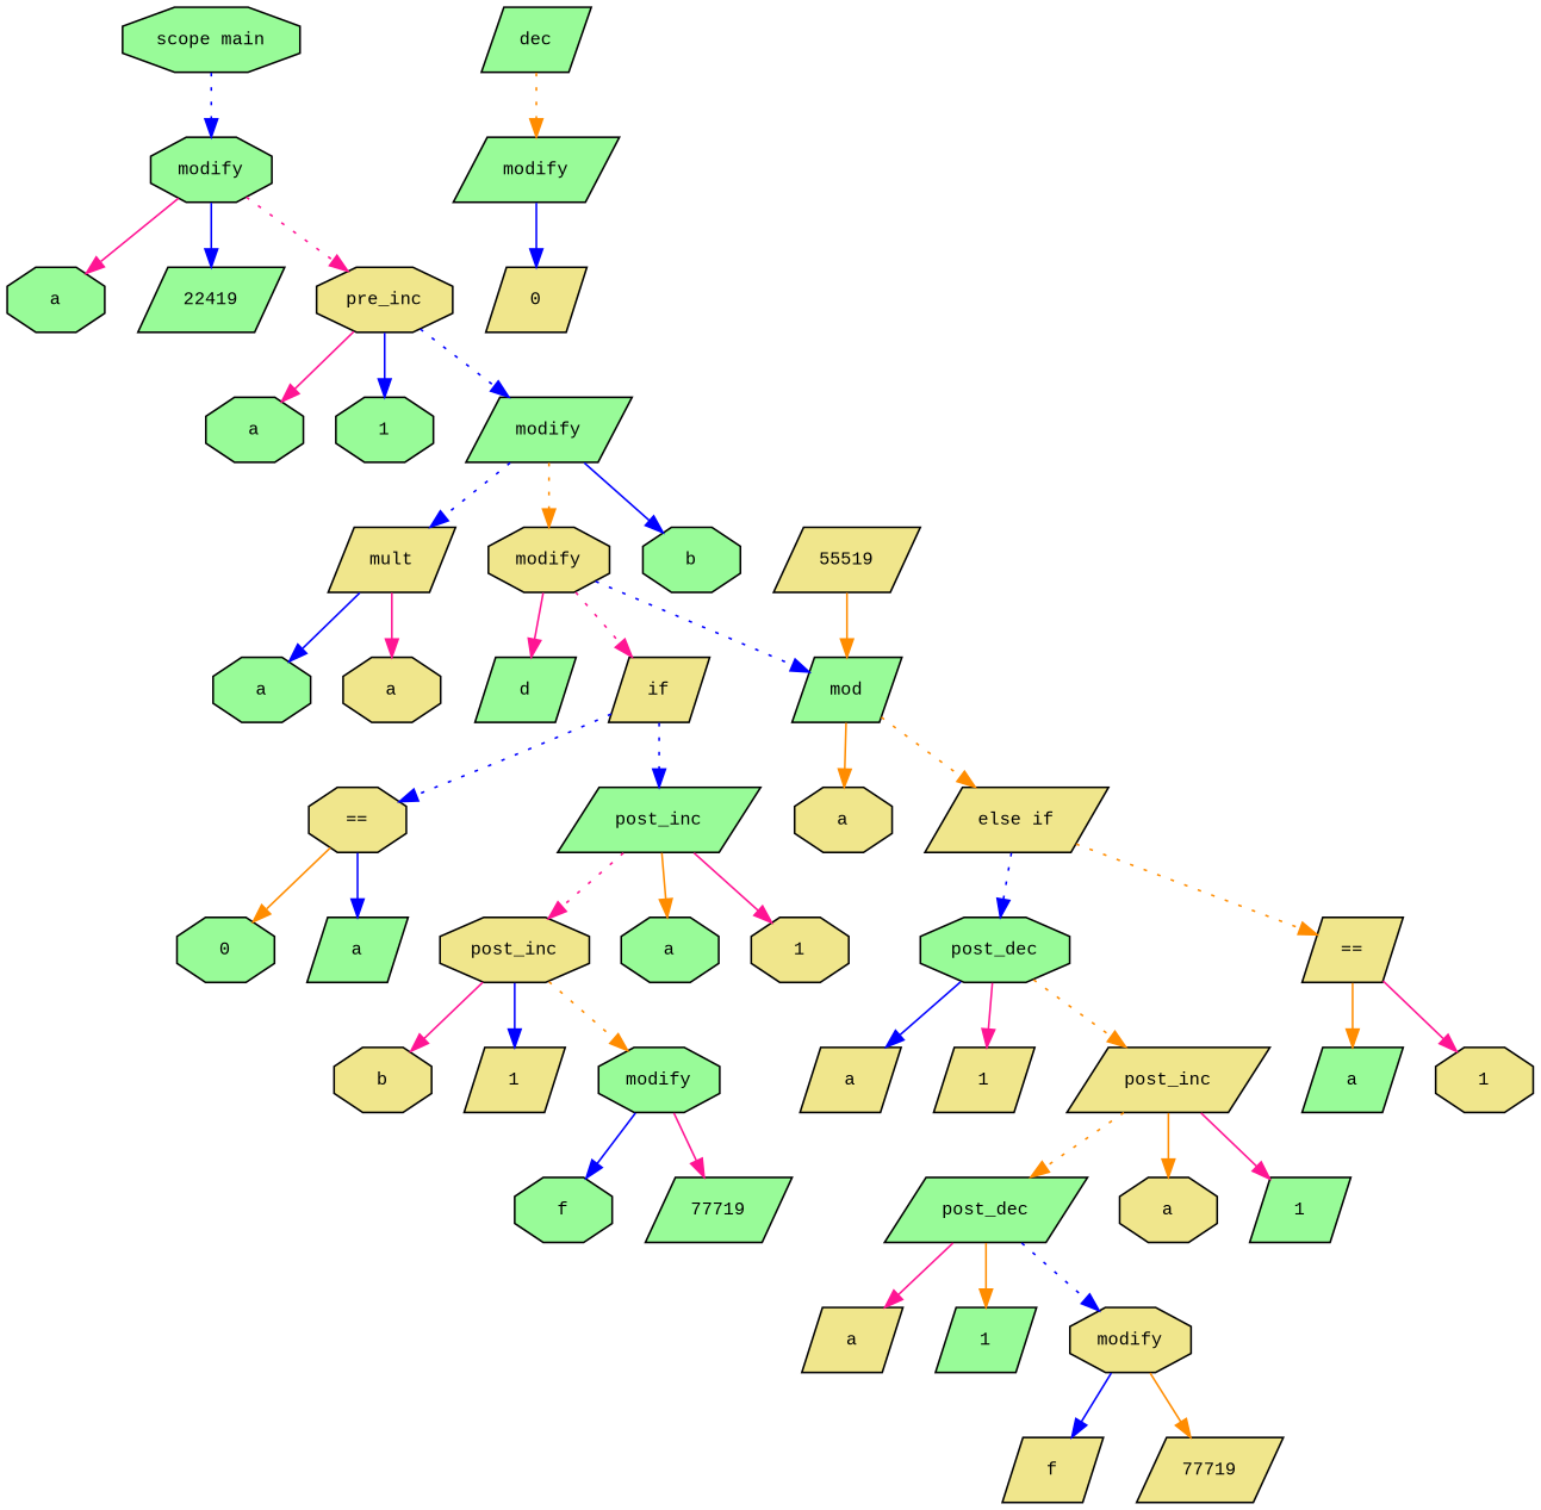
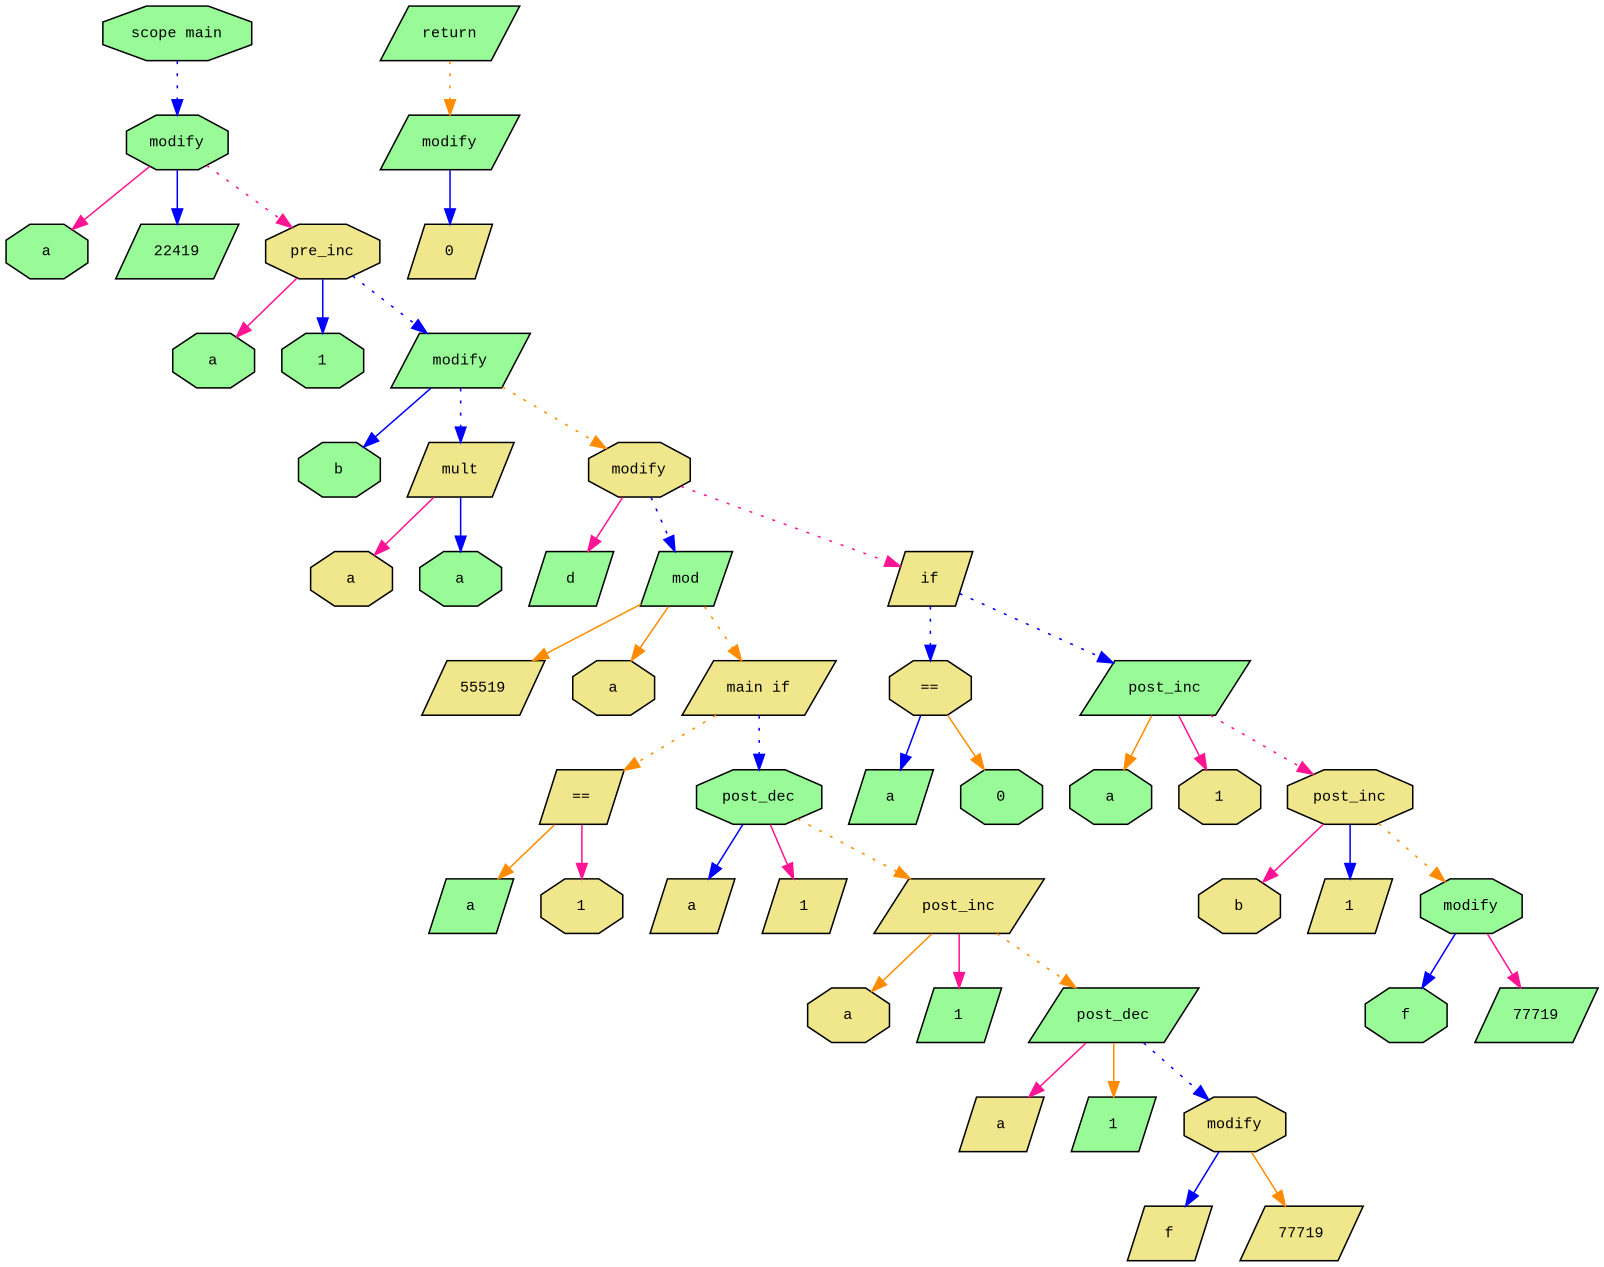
  digraph {
    fontname="Times New Roman"
    fontsize=10
    node [fillcolor=palegreen fontname="Courier New" fontsize=10 shape=parallelogram style=filled]
    edge [color=blue fontname="Times New Roman" fontsize=10]
    n1 [label="scope main" shape=octagon]
    n2 [label=modify shape=octagon]
    n3 [label=a shape=octagon]
    n4 [label=22419]
    n5 [fillcolor=khaki label=pre_inc shape=octagon]
    n6 [label=a shape=octagon]
    n7 [label=1 shape=octagon]
    n8 [label=modify]
    n9 [label=b shape=octagon]
    n10 [fillcolor=khaki label=mult]
    n11 [fillcolor=khaki label=modify shape=octagon]
    n12 [fillcolor=khaki label=a shape=octagon]
    n13 [label=a shape=octagon]
    n14 [label=d]
    n15 [label=mod]
    n16 [fillcolor=khaki label=if]
    n17 [fillcolor=khaki label=55519]
    n18 [fillcolor=khaki label=a shape=octagon]
-   n19 [fillcolor=khaki label="else if"]
+   n19 [fillcolor=khaki label="main if"]
    n20 [fillcolor=khaki label="==" shape=octagon]
    n21 [label=post_inc]
    n22 [label=a]
    n23 [label=0 shape=octagon]
    n24 [label=a shape=octagon]
    n25 [fillcolor=khaki label=1 shape=octagon]
    n26 [fillcolor=khaki label=post_inc shape=octagon]
    n27 [fillcolor=khaki label="=="]
    n28 [label=post_dec shape=octagon]
-   n29 [label=dec]
+   n29 [label=return]
    n30 [label=modify]
    n31 [fillcolor=khaki label=b shape=octagon]
    n32 [fillcolor=khaki label=1]
    n33 [label=modify shape=octagon]
    n34 [label=f shape=octagon]
    n35 [label=77719]
    n36 [label=a]
    n37 [fillcolor=khaki label=1 shape=octagon]
    n38 [fillcolor=khaki label=a]
    n39 [fillcolor=khaki label=1]
    n40 [fillcolor=khaki label=post_inc]
    n41 [fillcolor=khaki label=a shape=octagon]
    n42 [label=1]
    n43 [label=post_dec]
    n44 [fillcolor=khaki label=a]
    n45 [label=1]
    n46 [fillcolor=khaki label=modify shape=octagon]
    n47 [fillcolor=khaki label=f]
    n48 [fillcolor=khaki label=77719]
    n49 [fillcolor=khaki label=0]
    n1 -> n2 [style=dotted]
    n2 -> n3 [color=deeppink]
    n2 -> n4
    n2 -> n5 [color=deeppink style=dotted]
    n5 -> n6 [color=deeppink]
    n5 -> n7
    n5 -> n8 [style=dotted]
    n8 -> n9
    n8 -> n10 [style=dotted]
    n8 -> n11 [color=darkorange style=dotted]
    n10 -> n12 [color=deeppink]
    n10 -> n13
    n11 -> n14 [color=deeppink]
    n11 -> n15 [style=dotted]
    n11 -> n16 [color=deeppink style=dotted]
-   n17 -> n15 [color=darkorange]
+   n15 -> n17 [color=darkorange]
    n15 -> n18 [color=darkorange]
    n15 -> n19 [color=darkorange style=dotted]
    n16 -> n20 [style=dotted]
    n16 -> n21 [style=dotted]
    n19 -> n27 [color=darkorange style=dotted]
    n19 -> n28 [style=dotted]
    n20 -> n22
    n20 -> n23 [color=darkorange]
    n21 -> n24 [color=darkorange]
    n21 -> n25 [color=deeppink]
    n21 -> n26 [color=deeppink style=dotted]
    n26 -> n31 [color=deeppink]
    n26 -> n32
    n26 -> n33 [color=darkorange style=dotted]
    n27 -> n36 [color=darkorange]
    n27 -> n37 [color=deeppink]
    n28 -> n38
    n28 -> n39 [color=deeppink]
    n28 -> n40 [color=darkorange style=dotted]
    n29 -> n30 [color=darkorange style=dotted]
    n30 -> n49
    n33 -> n34
    n33 -> n35 [color=deeppink]
    n40 -> n41 [color=darkorange]
    n40 -> n42 [color=deeppink]
    n40 -> n43 [color=darkorange style=dotted]
    n43 -> n44 [color=deeppink]
    n43 -> n45 [color=darkorange]
    n43 -> n46 [style=dotted]
    n46 -> n47
    n46 -> n48 [color=darkorange]
  }
